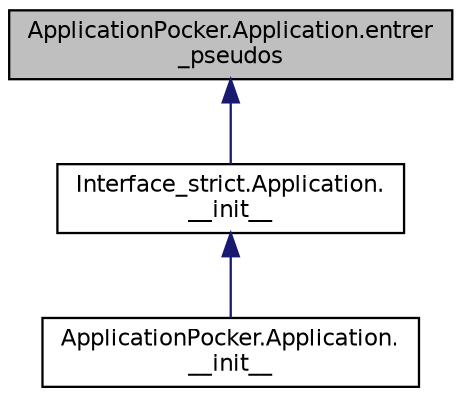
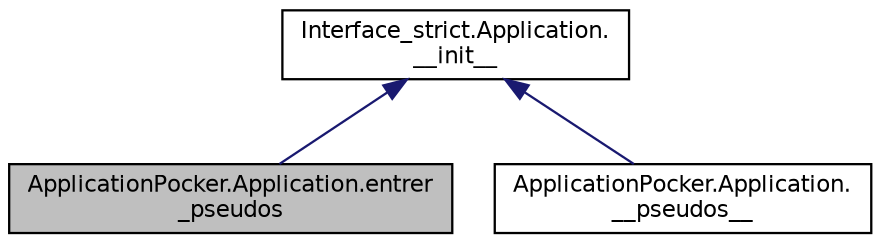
  digraph {
    rankdir=TB
    node [color=black fillcolor=white fontname=Helvetica fontsize=10 shape=record style=filled]
    edge [color=midnightblue dir=back fontname=Helvetica fontsize=10 labelfontname=Helvetica labelfontsize=10 style=solid]
    n1 [fillcolor=grey75 fontcolor=black height=0.2 label="ApplicationPocker.Application.entrer\l_pseudos" width=0.4]
    n2 [height=0.2 label="Interface_strict.Application.\l__init__" width=0.4]
-   n3 [height=0.2 label="ApplicationPocker.Application.\l__init__" width=0.4]
-   n1 -> n2
+   n3 [height=0.2 label="ApplicationPocker.Application.\l__pseudos__" width=0.4]
+   n2 -> n1
    n2 -> n3
  }
